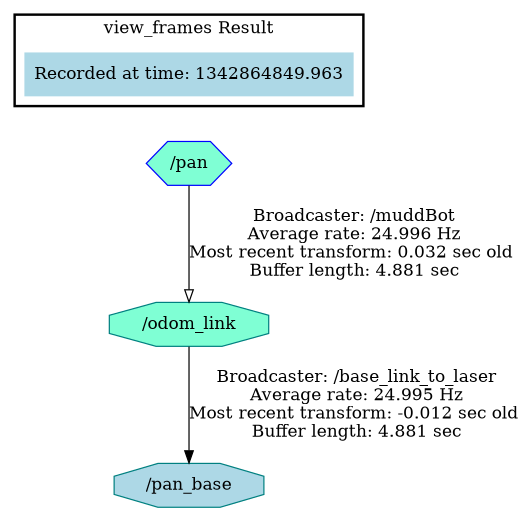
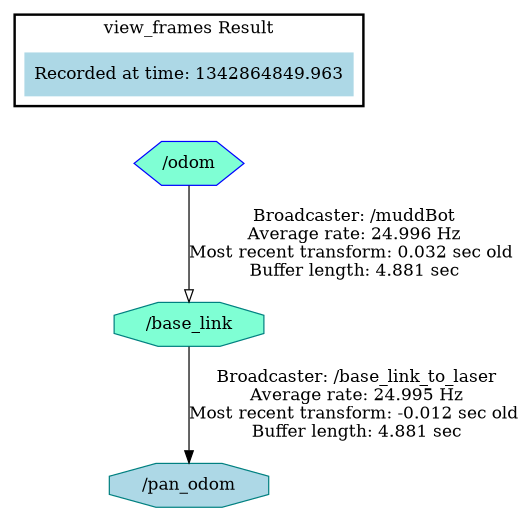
  digraph {
    node [color=teal fillcolor=lightblue shape=octagon style=filled]
    n1 [label="Recorded at time: 1342864849.963" shape=plaintext]
-   "/odom" [color=blue fillcolor=aquamarine shape=hexagon label="/pan"]
-   "/base_link" [fillcolor=aquamarine label="/odom_link"]
-   "/pan_base"
+   "/odom" [color=blue fillcolor=aquamarine shape=hexagon]
+   "/base_link" [fillcolor=aquamarine]
+   "/pan_base" [label="/pan_odom"]
    subgraph cluster_1 {
      color=black
      label="view_frames Result"
      style=bold
      n1
    }
    n1 -> "/odom" [style=invis]
    "/odom" -> "/base_link" [arrowhead=onormal label="Broadcaster: /muddBot\nAverage rate: 24.996 Hz\nMost recent transform: 0.032 sec old \nBuffer length: 4.881 sec\n"]
    "/base_link" -> "/pan_base" [arrowhead=normal label="Broadcaster: /base_link_to_laser\nAverage rate: 24.995 Hz\nMost recent transform: -0.012 sec old \nBuffer length: 4.881 sec\n"]
  }
